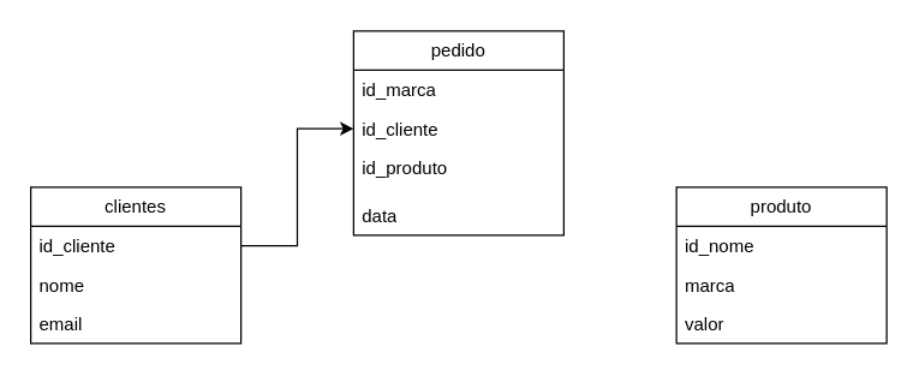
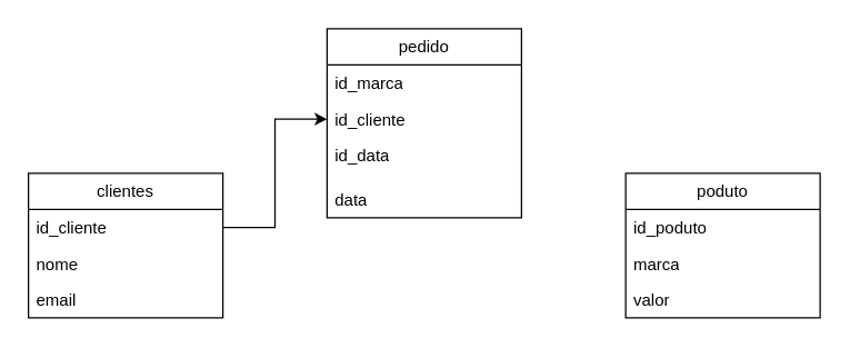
  <mxCell id="0" />
  <mxCell id="1" parent="0" />
  <mxCell id="2" value="clientes" style="swimlane;fontStyle=0;childLayout=stackLayout;horizontal=1;startSize=26;fillColor=none;horizontalStack=0;resizeParent=1;resizeParentMax=0;resizeLast=0;collapsible=1;marginBottom=0;whiteSpace=wrap;html=1;" vertex="1" parent="1"><mxGeometry x="20" y="124" width="140" height="104" as="geometry" /></mxCell>
  <mxCell id="3" value="id_cliente" style="text;strokeColor=none;fillColor=none;align=left;verticalAlign=top;spacingLeft=4;spacingRight=4;overflow=hidden;rotatable=0;points=[[0,0.5],[1,0.5]];portConstraint=eastwest;whiteSpace=wrap;html=1;" vertex="1" parent="2"><mxGeometry y="26" width="140" height="26" as="geometry" /></mxCell>
  <mxCell id="4" value="nome" style="text;strokeColor=none;fillColor=none;align=left;verticalAlign=top;spacingLeft=4;spacingRight=4;overflow=hidden;rotatable=0;points=[[0,0.5],[1,0.5]];portConstraint=eastwest;whiteSpace=wrap;html=1;" vertex="1" parent="2"><mxGeometry y="52" width="140" height="26" as="geometry" /></mxCell>
  <mxCell id="5" value="email" style="text;strokeColor=none;fillColor=none;align=left;verticalAlign=top;spacingLeft=4;spacingRight=4;overflow=hidden;rotatable=0;points=[[0,0.5],[1,0.5]];portConstraint=eastwest;whiteSpace=wrap;html=1;" vertex="1" parent="2"><mxGeometry y="78" width="140" height="26" as="geometry" /></mxCell>
- <mxCell id="6" value="produto" style="swimlane;fontStyle=0;childLayout=stackLayout;horizontal=1;startSize=26;fillColor=none;horizontalStack=0;resizeParent=1;resizeParentMax=0;resizeLast=0;collapsible=1;marginBottom=0;whiteSpace=wrap;html=1;" vertex="1" parent="1"><mxGeometry x="450" y="124" width="140" height="104" as="geometry" /></mxCell>
- <mxCell id="7" value="id_nome" style="text;strokeColor=none;fillColor=none;align=left;verticalAlign=top;spacingLeft=4;spacingRight=4;overflow=hidden;rotatable=0;points=[[0,0.5],[1,0.5]];portConstraint=eastwest;whiteSpace=wrap;html=1;" vertex="1" parent="6"><mxGeometry y="26" width="140" height="26" as="geometry" /></mxCell>
+ <mxCell id="6" value="poduto" style="swimlane;fontStyle=0;childLayout=stackLayout;horizontal=1;startSize=26;fillColor=none;horizontalStack=0;resizeParent=1;resizeParentMax=0;resizeLast=0;collapsible=1;marginBottom=0;whiteSpace=wrap;html=1;" vertex="1" parent="1"><mxGeometry x="450" y="124" width="140" height="104" as="geometry" /></mxCell>
+ <mxCell id="7" value="id_poduto" style="text;strokeColor=none;fillColor=none;align=left;verticalAlign=top;spacingLeft=4;spacingRight=4;overflow=hidden;rotatable=0;points=[[0,0.5],[1,0.5]];portConstraint=eastwest;whiteSpace=wrap;html=1;" vertex="1" parent="6"><mxGeometry y="26" width="140" height="26" as="geometry" /></mxCell>
  <mxCell id="8" value="marca" style="text;strokeColor=none;fillColor=none;align=left;verticalAlign=top;spacingLeft=4;spacingRight=4;overflow=hidden;rotatable=0;points=[[0,0.5],[1,0.5]];portConstraint=eastwest;whiteSpace=wrap;html=1;" vertex="1" parent="6"><mxGeometry y="52" width="140" height="26" as="geometry" /></mxCell>
  <mxCell id="9" value="valor" style="text;strokeColor=none;fillColor=none;align=left;verticalAlign=top;spacingLeft=4;spacingRight=4;overflow=hidden;rotatable=0;points=[[0,0.5],[1,0.5]];portConstraint=eastwest;whiteSpace=wrap;html=1;" vertex="1" parent="6"><mxGeometry y="78" width="140" height="26" as="geometry" /></mxCell>
  <mxCell id="10" value="pedido" style="swimlane;fontStyle=0;childLayout=stackLayout;horizontal=1;startSize=26;fillColor=none;horizontalStack=0;resizeParent=1;resizeParentMax=0;resizeLast=0;collapsible=1;marginBottom=0;whiteSpace=wrap;html=1;" vertex="1" parent="1"><mxGeometry x="235" y="20" width="140" height="136" as="geometry" /></mxCell>
  <mxCell id="11" value="id_marca" style="text;strokeColor=none;fillColor=none;align=left;verticalAlign=top;spacingLeft=4;spacingRight=4;overflow=hidden;rotatable=0;points=[[0,0.5],[1,0.5]];portConstraint=eastwest;whiteSpace=wrap;html=1;" vertex="1" parent="10"><mxGeometry y="26" width="140" height="26" as="geometry" /></mxCell>
  <mxCell id="12" value="id_cliente" style="text;strokeColor=none;fillColor=none;align=left;verticalAlign=top;spacingLeft=4;spacingRight=4;overflow=hidden;rotatable=0;points=[[0,0.5],[1,0.5]];portConstraint=eastwest;whiteSpace=wrap;html=1;" vertex="1" parent="10"><mxGeometry y="52" width="140" height="26" as="geometry" /></mxCell>
- <mxCell id="13" value="id_produto" style="text;strokeColor=none;fillColor=none;align=left;verticalAlign=top;spacingLeft=4;spacingRight=4;overflow=hidden;rotatable=0;points=[[0,0.5],[1,0.5]];portConstraint=eastwest;whiteSpace=wrap;html=1;" vertex="1" parent="10"><mxGeometry y="78" width="140" height="32" as="geometry" /></mxCell>
+ <mxCell id="13" value="id_data" style="text;strokeColor=none;fillColor=none;align=left;verticalAlign=top;spacingLeft=4;spacingRight=4;overflow=hidden;rotatable=0;points=[[0,0.5],[1,0.5]];portConstraint=eastwest;whiteSpace=wrap;html=1;" vertex="1" parent="10"><mxGeometry y="78" width="140" height="32" as="geometry" /></mxCell>
  <mxCell id="14" value="data" style="text;strokeColor=none;fillColor=none;align=left;verticalAlign=top;spacingLeft=4;spacingRight=4;overflow=hidden;rotatable=0;points=[[0,0.5],[1,0.5]];portConstraint=eastwest;whiteSpace=wrap;html=1;" vertex="1" parent="10"><mxGeometry y="110" width="140" height="26" as="geometry" /></mxCell>
  <mxCell id="15" style="edgeStyle=orthogonalEdgeStyle;rounded=0;orthogonalLoop=1;jettySize=auto;html=1;" edge="1" parent="1" source="3" target="12"><mxGeometry relative="1" as="geometry" /></mxCell>
